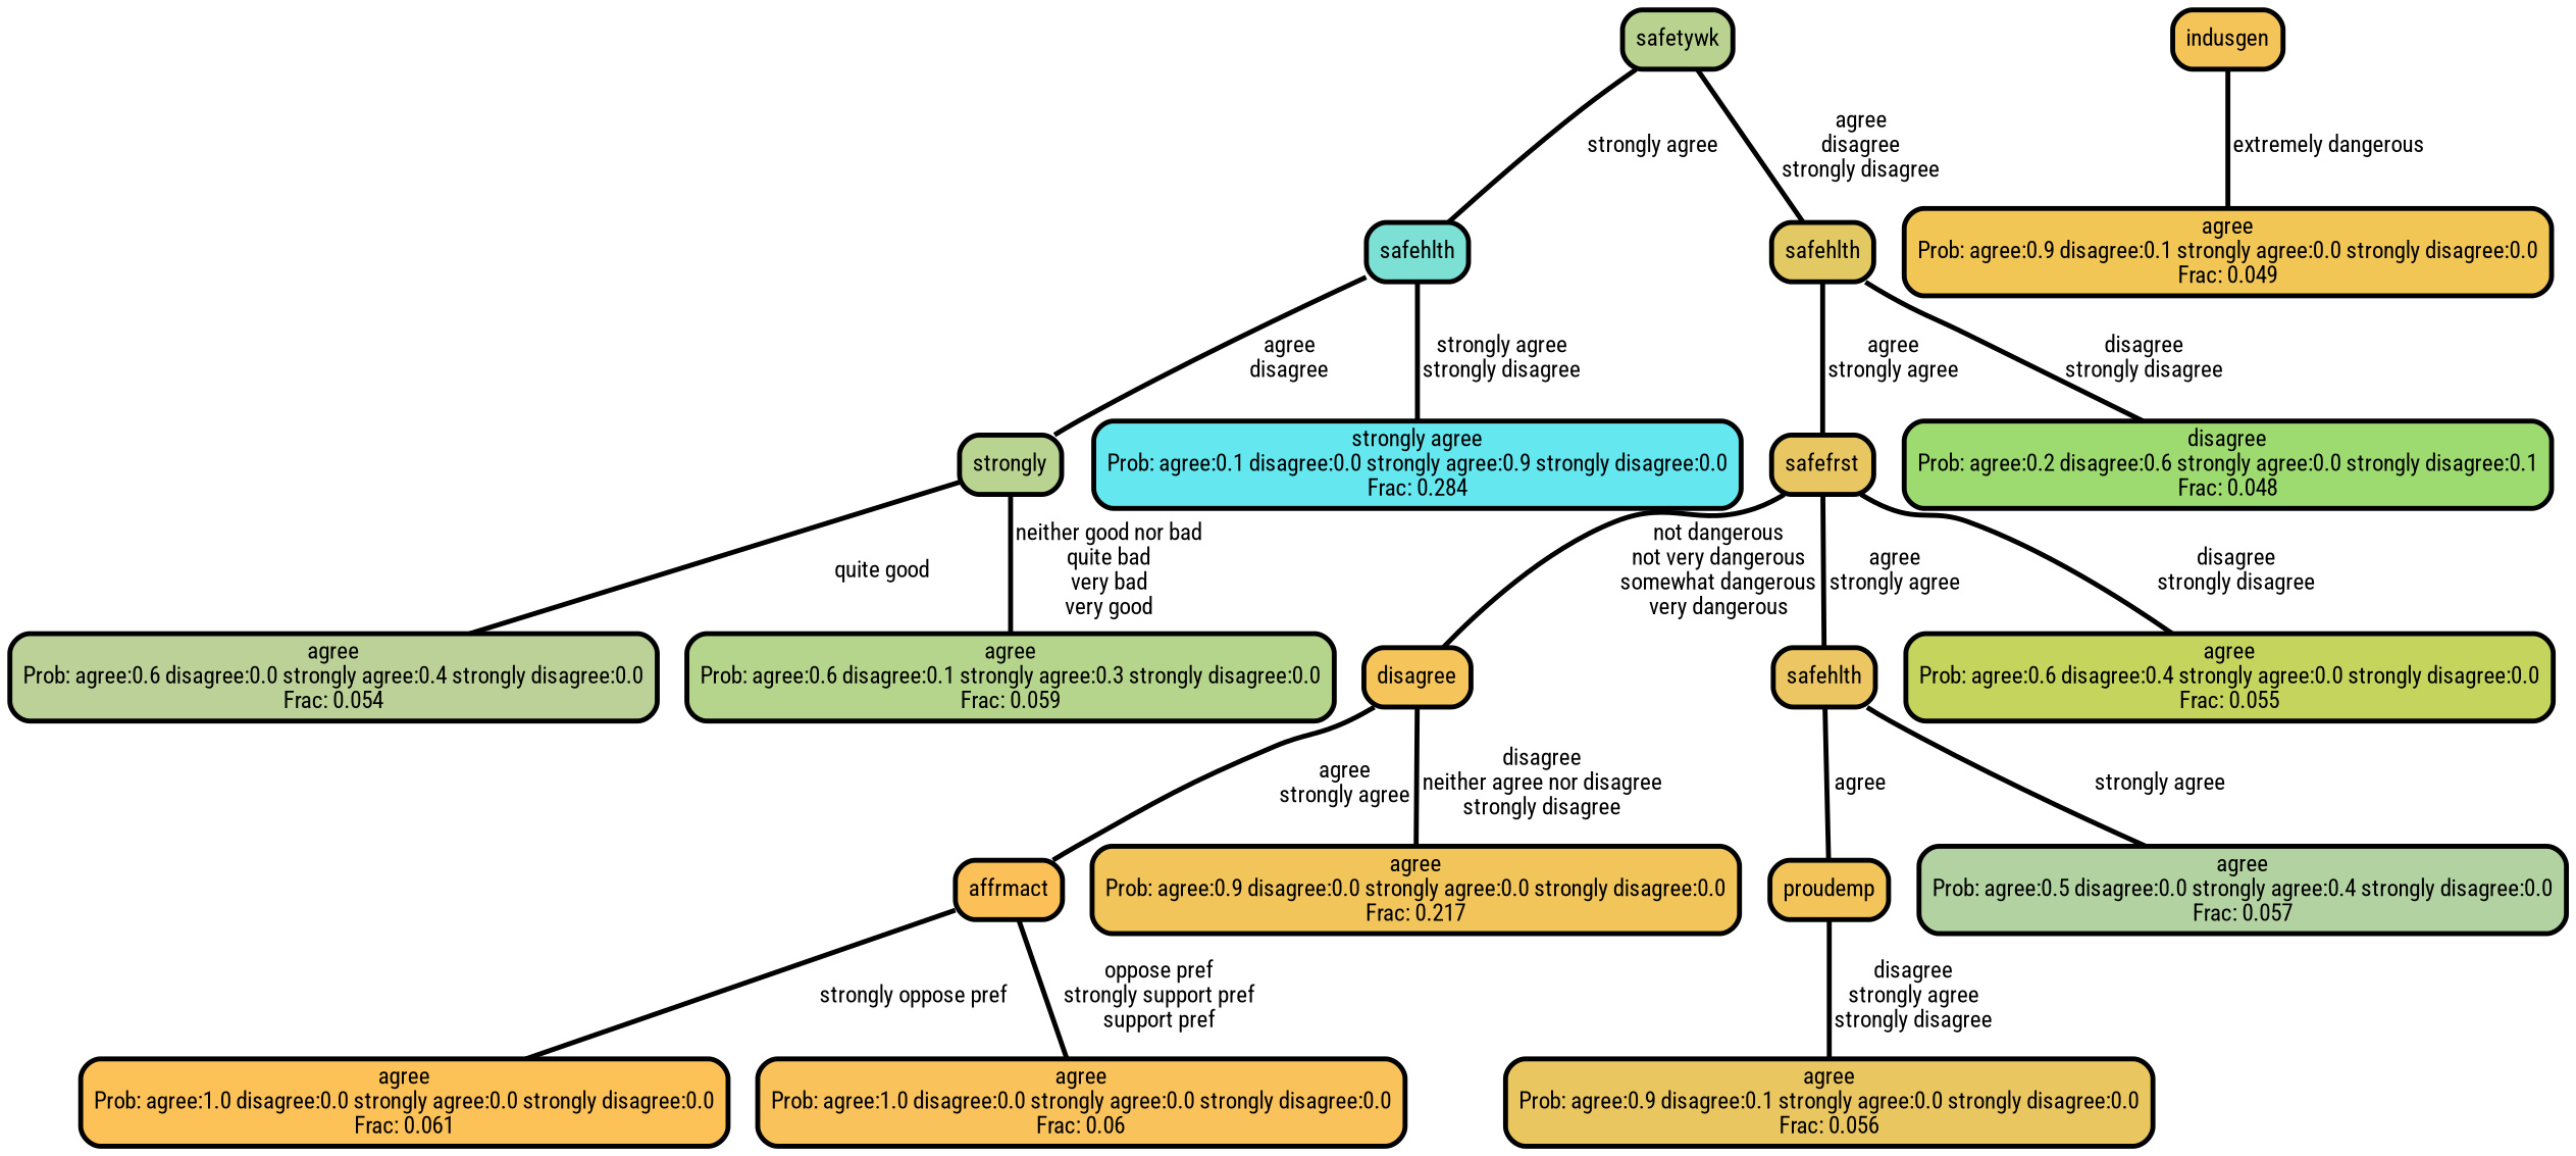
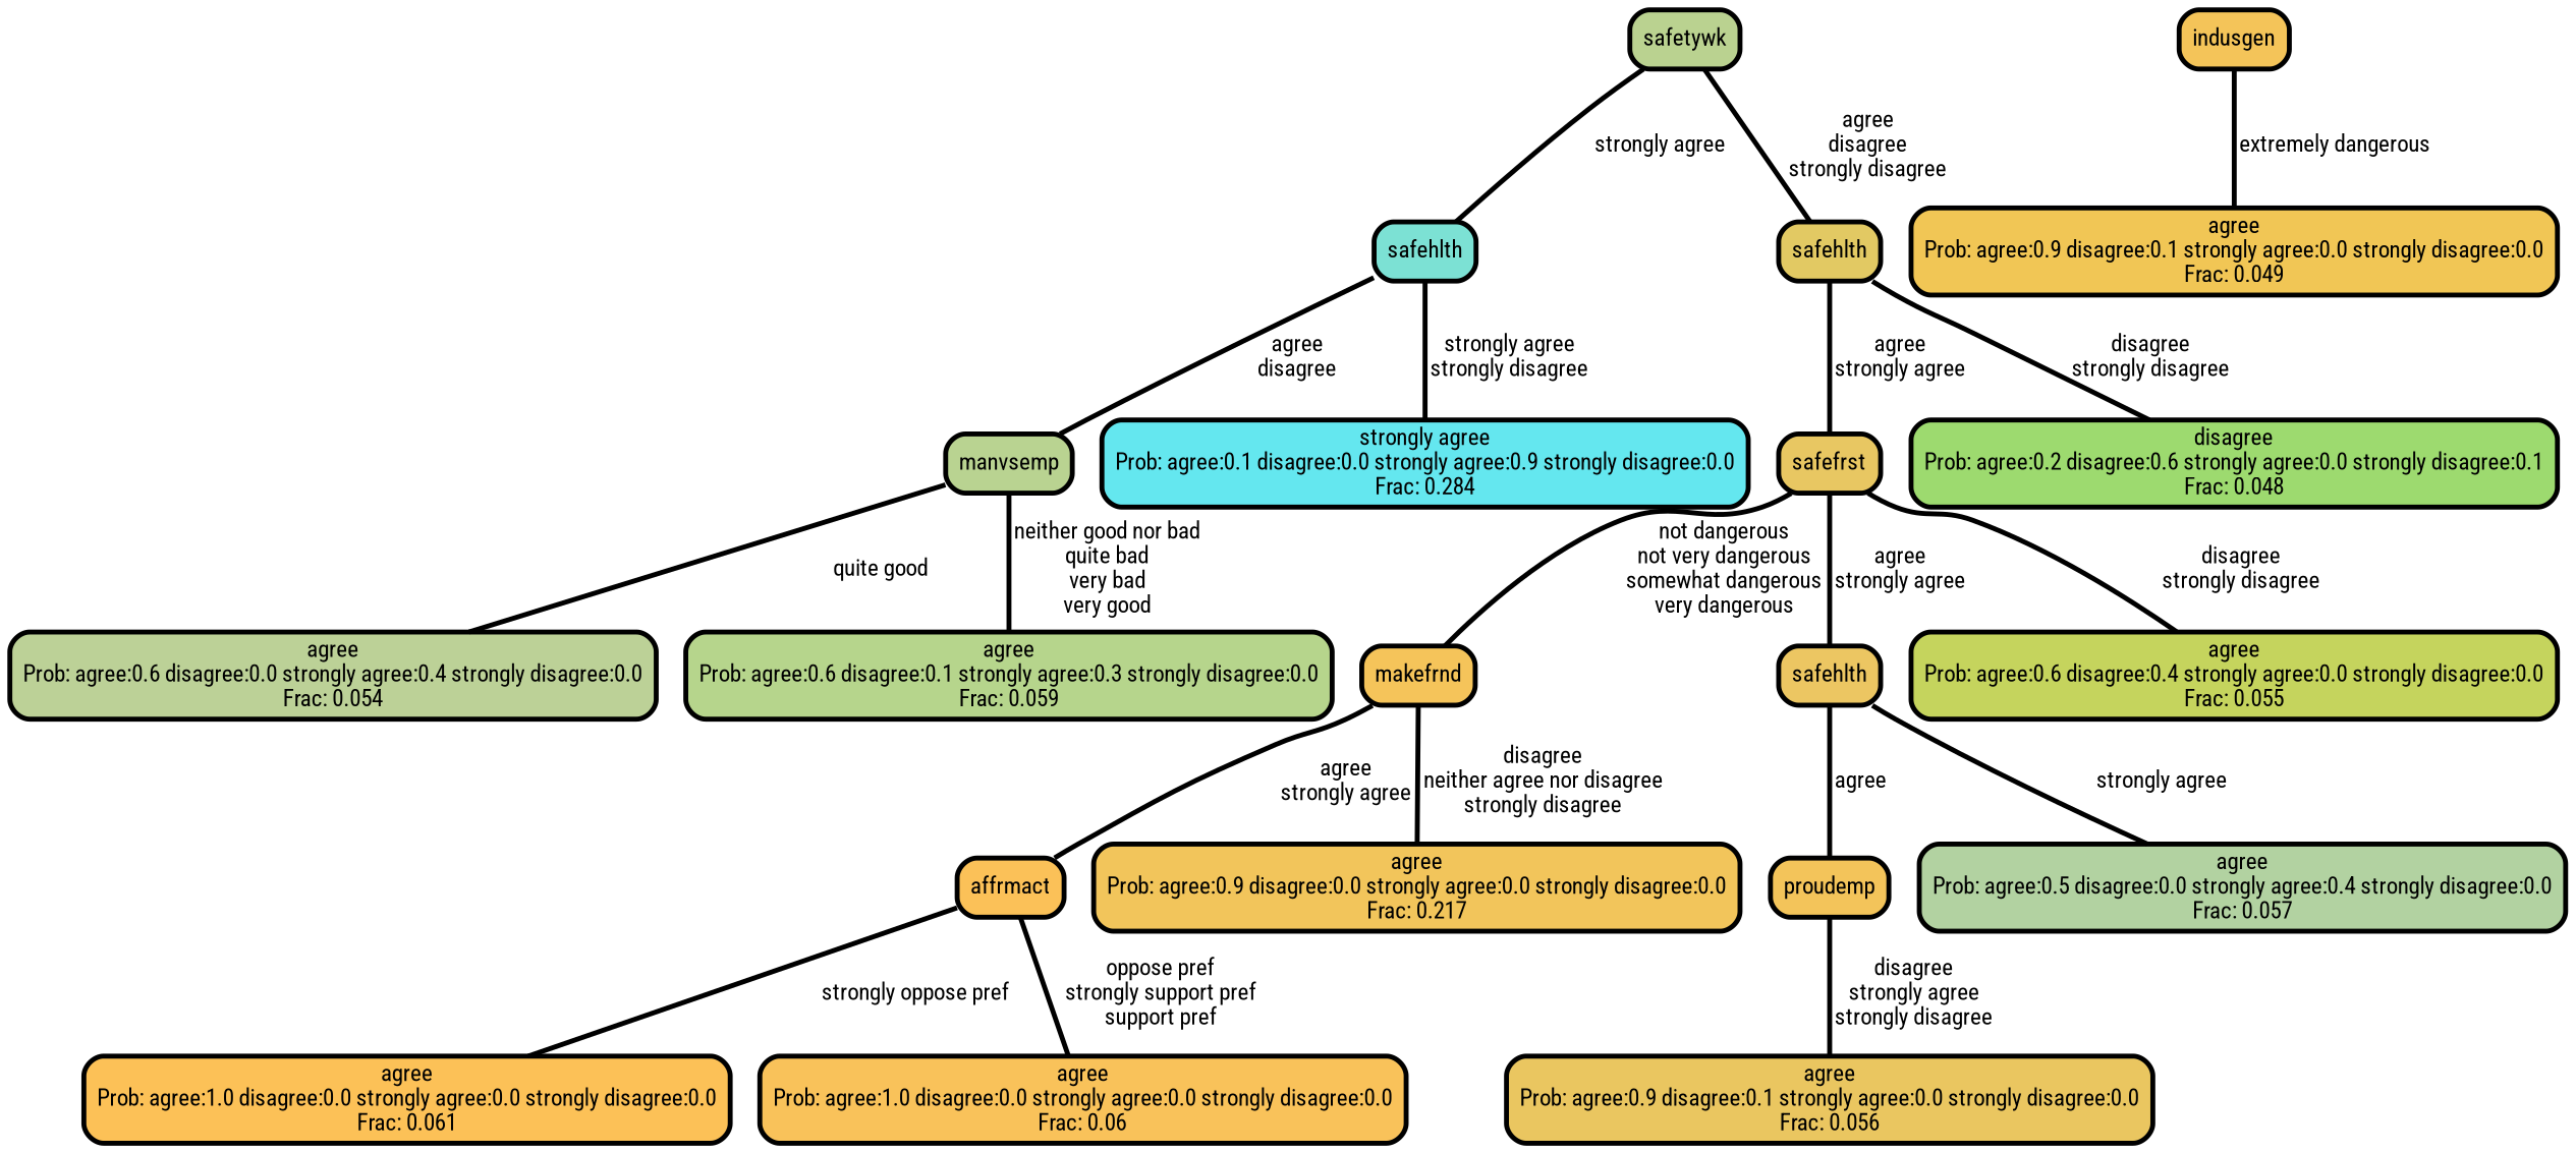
  graph {
    fontname="Roboto Condensed"
    ranksep="0 equally"
    splines=straight
    node [color=black fontcolor=black fontname="Roboto Condensed" penwidth=3 shape=box style="filled, rounded"]
    edge [color=black fontname="Roboto Condensed" penwidth=3]
    n1 [fillcolor="#bcd197" label="agree\nProb: agree:0.6 disagree:0.0 strongly agree:0.4 strongly disagree:0.0\nFrac: 0.054"]
-   n2 [fillcolor="#b9d391" label=strongly]
+   n2 [fillcolor="#b9d391" label=manvsemp]
    n3 [fillcolor="#b6d58c" label="agree\nProb: agree:0.6 disagree:0.1 strongly agree:0.3 strongly disagree:0.0\nFrac: 0.059"]
    n4 [fillcolor="#7ce1d4" label=safehlth]
    n5 [fillcolor="#64e7ef" label="strongly agree\nProb: agree:0.1 disagree:0.0 strongly agree:0.9 strongly disagree:0.0\nFrac: 0.284"]
    n6 [fillcolor="#bad290" label=safetywk]
    n7 [fillcolor="#e2c963" label=safehlth]
    n8 [fillcolor="#e8c762" label=safefrst]
    n9 [fillcolor="#9dda6f" label="disagree\nProb: agree:0.2 disagree:0.6 strongly agree:0.0 strongly disagree:0.1\nFrac: 0.048"]
    n10 [fillcolor="#f1c655" label="agree\nProb: agree:0.9 disagree:0.1 strongly agree:0.0 strongly disagree:0.0\nFrac: 0.049"]
    n11 [fillcolor="#f4c459" label=indusgen]
-   n12 [fillcolor="#f5c45a" label=disagree]
+   n12 [fillcolor="#f5c45a" label=makefrnd]
    n13 [fillcolor="#fbc158" label=affrmact]
    n14 [fillcolor="#f2c55b" label="agree\nProb: agree:0.9 disagree:0.0 strongly agree:0.0 strongly disagree:0.0\nFrac: 0.217"]
    n15 [fillcolor="#fcc157" label="agree\nProb: agree:1.0 disagree:0.0 strongly agree:0.0 strongly disagree:0.0\nFrac: 0.061"]
    n16 [fillcolor="#f9c25a" label="agree\nProb: agree:1.0 disagree:0.0 strongly agree:0.0 strongly disagree:0.0\nFrac: 0.06"]
    n17 [fillcolor="#f3c45a" label=proudemp]
    n18 [fillcolor="#eac660" label="agree\nProb: agree:0.9 disagree:0.1 strongly agree:0.0 strongly disagree:0.0\nFrac: 0.056"]
    n19 [fillcolor="#ecc662" label=safehlth]
    n20 [fillcolor="#b2d2a1" label="agree\nProb: agree:0.5 disagree:0.0 strongly agree:0.4 strongly disagree:0.0\nFrac: 0.057"]
    n21 [fillcolor="#c5d45d" label="agree\nProb: agree:0.6 disagree:0.4 strongly agree:0.0 strongly disagree:0.0\nFrac: 0.055"]
    subgraph sub_1 {
      rank=same
    }
    n2 -- n1 [label=" quite good"]
    n2 -- n3 [label=" neither good nor bad\n quite bad\n very bad\n very good"]
    n4 -- n2 [label=" agree\n disagree"]
    n4 -- n5 [label=" strongly agree\n strongly disagree"]
    n6 -- n4 [label=" strongly agree"]
    n6 -- n7 [label=" agree\n disagree\n strongly disagree"]
    n7 -- n8 [label=" agree\n strongly agree"]
    n7 -- n9 [label=" disagree\n strongly disagree"]
    n8 -- n12 [label=" not dangerous\n not very dangerous\n somewhat dangerous\n very dangerous"]
    n8 -- n19 [label=" agree\n strongly agree"]
    n8 -- n21 [label=" disagree\n strongly disagree"]
    n11 -- n10 [label=" extremely dangerous"]
    n12 -- n13 [label=" agree\n strongly agree"]
    n12 -- n14 [label=" disagree\n neither agree nor disagree\n strongly disagree"]
    n13 -- n15 [label=" strongly oppose pref"]
    n13 -- n16 [label=" oppose pref\n strongly support pref\n support pref"]
    n17 -- n18 [label=" disagree\n strongly agree\n strongly disagree"]
    n19 -- n17 [label=" agree"]
    n19 -- n20 [label=" strongly agree"]
  }
